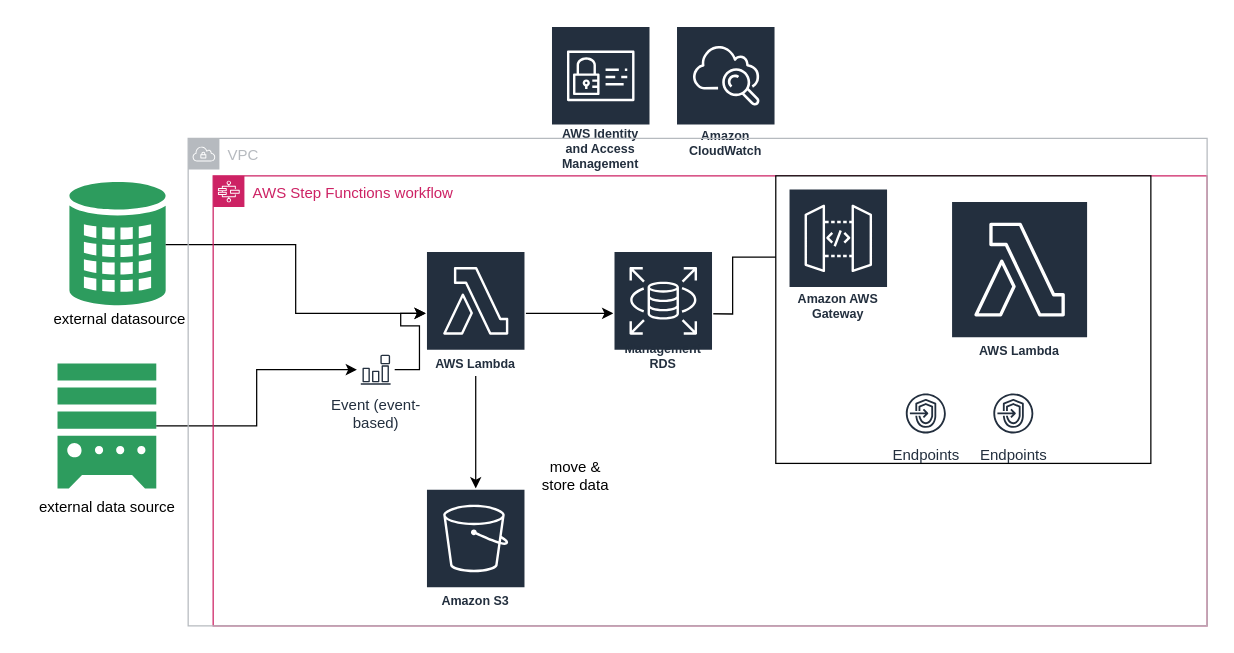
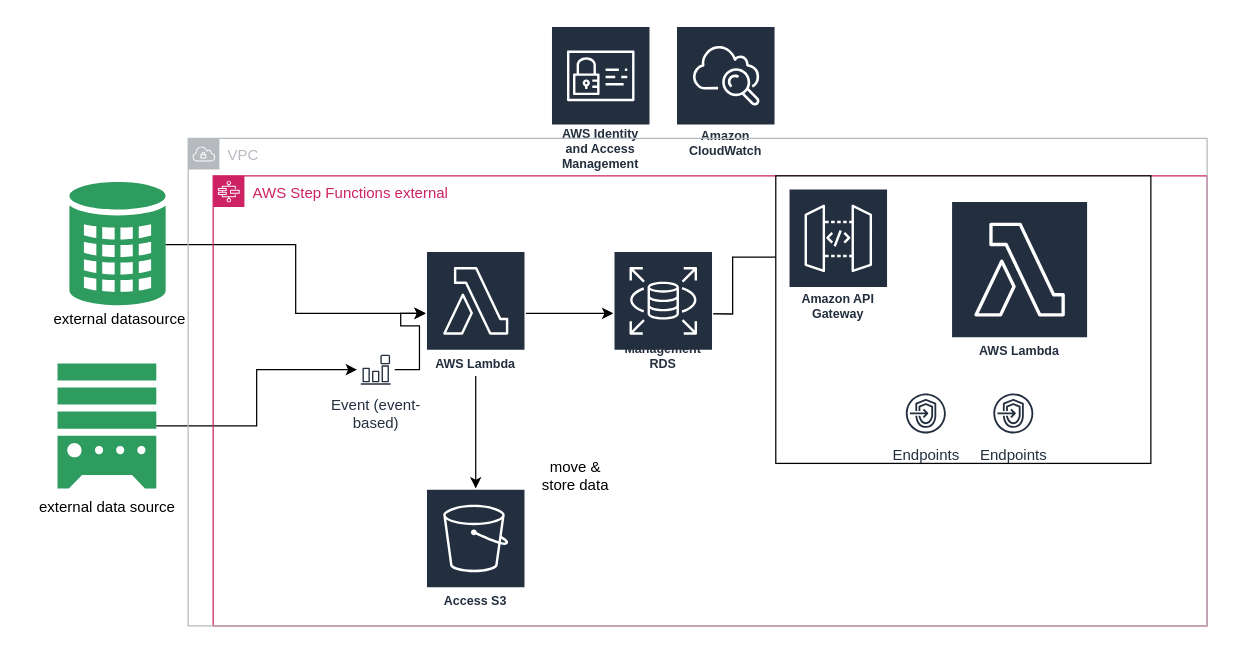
  <mxCell id="0" />
  <mxCell id="1" parent="0" />
  <mxCell id="2" value="AWS Identity and Access Management" style="sketch=0;outlineConnect=0;fontColor=#232F3E;gradientColor=none;strokeColor=#ffffff;fillColor=#232F3E;dashed=0;verticalLabelPosition=middle;verticalAlign=bottom;align=center;html=1;whiteSpace=wrap;fontSize=10;fontStyle=1;spacing=3;shape=mxgraph.aws4.productIcon;prIcon=mxgraph.aws4.identity_and_access_management;" parent="1" vertex="1"><mxGeometry x="440" y="20" width="80" height="120" as="geometry" /></mxCell>
  <mxCell id="3" value="Amazon CloudWatch" style="sketch=0;outlineConnect=0;fontColor=#232F3E;gradientColor=none;strokeColor=#ffffff;fillColor=#232F3E;dashed=0;verticalLabelPosition=middle;verticalAlign=bottom;align=center;html=1;whiteSpace=wrap;fontSize=10;fontStyle=1;spacing=3;shape=mxgraph.aws4.productIcon;prIcon=mxgraph.aws4.cloudwatch;" parent="1" vertex="1"><mxGeometry x="540" y="20" width="80" height="110" as="geometry" /></mxCell>
  <mxCell id="4" style="edgeStyle=orthogonalEdgeStyle;rounded=0;orthogonalLoop=1;jettySize=auto;html=1;" parent="1" source="13" target="24" edge="1"><mxGeometry relative="1" as="geometry"><mxPoint x="500" y="300" as="sourcePoint" /><Array as="points"><mxPoint x="380" y="400" /></Array></mxGeometry></mxCell>
  <mxCell id="5" style="edgeStyle=orthogonalEdgeStyle;rounded=0;orthogonalLoop=1;jettySize=auto;html=1;" parent="1" target="22" edge="1"><mxGeometry relative="1" as="geometry"><mxPoint x="540" y="250" as="sourcePoint" /><mxPoint x="580" y="250" as="targetPoint" /></mxGeometry></mxCell>
  <mxCell id="6" value="" style="group" parent="1" vertex="1" connectable="0"><mxGeometry x="20" y="290" width="130" height="130" as="geometry" /></mxCell>
  <mxCell id="7" value="" style="sketch=0;html=1;aspect=fixed;strokeColor=none;shadow=0;align=center;fillColor=#2D9C5E;verticalAlign=top;labelPosition=center;verticalLabelPosition=bottom;shape=mxgraph.gcp2.external_data_resource" parent="6" vertex="1"><mxGeometry x="25.5" width="79" height="100" as="geometry" /></mxCell>
  <mxCell id="8" value="external data source" style="text;html=1;align=center;verticalAlign=middle;resizable=0;points=[];autosize=1;strokeColor=none;fillColor=none;" parent="6" vertex="1"><mxGeometry y="100" width="130" height="30" as="geometry" /></mxCell>
  <mxCell id="9" value="" style="group" parent="1" vertex="1" connectable="0"><mxGeometry x="30" y="145" width="130" height="125" as="geometry" /></mxCell>
  <mxCell id="10" value="" style="sketch=0;html=1;aspect=fixed;strokeColor=none;shadow=0;align=center;fillColor=#2D9C5E;verticalAlign=top;labelPosition=center;verticalLabelPosition=bottom;shape=mxgraph.gcp2.external_data_center" parent="9" vertex="1"><mxGeometry x="25" width="77" height="100" as="geometry" /></mxCell>
  <mxCell id="11" value="external datasource&lt;br&gt;" style="text;html=1;align=center;verticalAlign=middle;resizable=0;points=[];autosize=1;strokeColor=none;fillColor=none;" parent="9" vertex="1"><mxGeometry y="95" width="130" height="30" as="geometry" /></mxCell>
  <mxCell id="12" style="edgeStyle=orthogonalEdgeStyle;rounded=0;orthogonalLoop=1;jettySize=auto;html=1;" parent="1" source="13" edge="1"><mxGeometry relative="1" as="geometry"><mxPoint x="490" y="250" as="targetPoint" /></mxGeometry></mxCell>
  <mxCell id="13" value="AWS Lambda" style="sketch=0;outlineConnect=0;fontColor=#232F3E;gradientColor=none;strokeColor=#ffffff;fillColor=#232F3E;dashed=0;verticalLabelPosition=middle;verticalAlign=bottom;align=center;html=1;whiteSpace=wrap;fontSize=10;fontStyle=1;spacing=3;shape=mxgraph.aws4.productIcon;prIcon=mxgraph.aws4.lambda;" parent="1" vertex="1"><mxGeometry x="340" y="200" width="80" height="100" as="geometry" /></mxCell>
  <mxCell id="14" style="edgeStyle=orthogonalEdgeStyle;rounded=0;orthogonalLoop=1;jettySize=auto;html=1;" parent="1" source="10" target="13" edge="1"><mxGeometry relative="1" as="geometry" /></mxCell>
  <mxCell id="15" style="edgeStyle=orthogonalEdgeStyle;rounded=0;orthogonalLoop=1;jettySize=auto;html=1;" parent="1" source="17" target="13" edge="1"><mxGeometry relative="1" as="geometry" /></mxCell>
  <mxCell id="16" value="" style="edgeStyle=orthogonalEdgeStyle;rounded=0;orthogonalLoop=1;jettySize=auto;html=1;" edge="1" parent="1" source="7" target="17"><mxGeometry relative="1" as="geometry"><mxPoint x="245" y="320" as="sourcePoint" /><mxPoint x="340" y="250" as="targetPoint" /></mxGeometry></mxCell>
  <mxCell id="17" value="Event (event-&#10;based)" style="sketch=0;outlineConnect=0;fontColor=#232F3E;gradientColor=none;strokeColor=#232F3E;fillColor=#ffffff;dashed=0;verticalLabelPosition=bottom;verticalAlign=top;align=center;html=1;fontSize=12;fontStyle=0;aspect=fixed;shape=mxgraph.aws4.resourceIcon;resIcon=mxgraph.aws4.event_event_based;" vertex="1" parent="1"><mxGeometry x="285" y="280" width="30" height="30" as="geometry" /></mxCell>
- <mxCell id="18" value="AWS Step Functions workflow" style="points=[[0,0],[0.25,0],[0.5,0],[0.75,0],[1,0],[1,0.25],[1,0.5],[1,0.75],[1,1],[0.75,1],[0.5,1],[0.25,1],[0,1],[0,0.75],[0,0.5],[0,0.25]];outlineConnect=0;gradientColor=none;html=1;whiteSpace=wrap;fontSize=12;fontStyle=0;container=1;pointerEvents=0;collapsible=0;recursiveResize=0;shape=mxgraph.aws4.group;grIcon=mxgraph.aws4.group_aws_step_functions_workflow;strokeColor=#CD2264;fillColor=none;verticalAlign=top;align=left;spacingLeft=30;fontColor=#CD2264;dashed=0;" vertex="1" parent="1"><mxGeometry x="170" y="140" width="795" height="360" as="geometry" /></mxCell>
+ <mxCell id="18" value="AWS Step Functions external" style="points=[[0,0],[0.25,0],[0.5,0],[0.75,0],[1,0],[1,0.25],[1,0.5],[1,0.75],[1,1],[0.75,1],[0.5,1],[0.25,1],[0,1],[0,0.75],[0,0.5],[0,0.25]];outlineConnect=0;gradientColor=none;html=1;whiteSpace=wrap;fontSize=12;fontStyle=0;container=1;pointerEvents=0;collapsible=0;recursiveResize=0;shape=mxgraph.aws4.group;grIcon=mxgraph.aws4.group_aws_step_functions_workflow;strokeColor=#CD2264;fillColor=none;verticalAlign=top;align=left;spacingLeft=30;fontColor=#CD2264;dashed=0;" vertex="1" parent="1"><mxGeometry x="170" y="140" width="795" height="360" as="geometry" /></mxCell>
  <mxCell id="19" value="" style="rounded=0;whiteSpace=wrap;html=1;" vertex="1" parent="18"><mxGeometry x="450" width="300" height="230" as="geometry" /></mxCell>
  <mxCell id="20" value="Endpoints" style="sketch=0;outlineConnect=0;fontColor=#232F3E;gradientColor=none;strokeColor=#232F3E;fillColor=#ffffff;dashed=0;verticalLabelPosition=bottom;verticalAlign=top;align=center;html=1;fontSize=12;fontStyle=0;aspect=fixed;shape=mxgraph.aws4.resourceIcon;resIcon=mxgraph.aws4.endpoints;" parent="18" vertex="1"><mxGeometry x="620" y="170" width="40" height="40" as="geometry" /></mxCell>
  <mxCell id="21" value="AWS Lambda" style="sketch=0;outlineConnect=0;fontColor=#232F3E;gradientColor=none;strokeColor=#ffffff;fillColor=#232F3E;dashed=0;verticalLabelPosition=middle;verticalAlign=bottom;align=center;html=1;whiteSpace=wrap;fontSize=10;fontStyle=1;spacing=3;shape=mxgraph.aws4.productIcon;prIcon=mxgraph.aws4.lambda;" vertex="1" parent="18"><mxGeometry x="590" y="20" width="110" height="130" as="geometry" /></mxCell>
- <mxCell id="22" value="Amazon AWS Gateway" style="sketch=0;outlineConnect=0;fontColor=#232F3E;gradientColor=none;strokeColor=#ffffff;fillColor=#232F3E;dashed=0;verticalLabelPosition=middle;verticalAlign=bottom;align=center;html=1;whiteSpace=wrap;fontSize=10;fontStyle=1;spacing=3;shape=mxgraph.aws4.productIcon;prIcon=mxgraph.aws4.api_gateway;" parent="18" vertex="1"><mxGeometry x="460" y="10" width="80" height="110" as="geometry" /></mxCell>
+ <mxCell id="22" value="Amazon API Gateway" style="sketch=0;outlineConnect=0;fontColor=#232F3E;gradientColor=none;strokeColor=#ffffff;fillColor=#232F3E;dashed=0;verticalLabelPosition=middle;verticalAlign=bottom;align=center;html=1;whiteSpace=wrap;fontSize=10;fontStyle=1;spacing=3;shape=mxgraph.aws4.productIcon;prIcon=mxgraph.aws4.api_gateway;" parent="18" vertex="1"><mxGeometry x="460" y="10" width="80" height="110" as="geometry" /></mxCell>
  <mxCell id="23" value="Endpoints" style="sketch=0;outlineConnect=0;fontColor=#232F3E;gradientColor=none;strokeColor=#232F3E;fillColor=#ffffff;dashed=0;verticalLabelPosition=bottom;verticalAlign=top;align=center;html=1;fontSize=12;fontStyle=0;aspect=fixed;shape=mxgraph.aws4.resourceIcon;resIcon=mxgraph.aws4.endpoints;" parent="18" vertex="1"><mxGeometry x="550" y="170" width="40" height="40" as="geometry" /></mxCell>
- <mxCell id="24" value="Amazon S3" style="sketch=0;outlineConnect=0;fontColor=#232F3E;gradientColor=none;strokeColor=#ffffff;fillColor=#232F3E;dashed=0;verticalLabelPosition=middle;verticalAlign=bottom;align=center;html=1;whiteSpace=wrap;fontSize=10;fontStyle=1;spacing=3;shape=mxgraph.aws4.productIcon;prIcon=mxgraph.aws4.s3;" parent="18" vertex="1"><mxGeometry x="170" y="250" width="80" height="100" as="geometry" /></mxCell>
+ <mxCell id="24" value="Access S3" style="sketch=0;outlineConnect=0;fontColor=#232F3E;gradientColor=none;strokeColor=#ffffff;fillColor=#232F3E;dashed=0;verticalLabelPosition=middle;verticalAlign=bottom;align=center;html=1;whiteSpace=wrap;fontSize=10;fontStyle=1;spacing=3;shape=mxgraph.aws4.productIcon;prIcon=mxgraph.aws4.s3;" parent="18" vertex="1"><mxGeometry x="170" y="250" width="80" height="100" as="geometry" /></mxCell>
  <mxCell id="25" value="Management RDS" style="sketch=0;outlineConnect=0;fontColor=#232F3E;gradientColor=none;strokeColor=#ffffff;fillColor=#232F3E;dashed=0;verticalLabelPosition=middle;verticalAlign=bottom;align=center;html=1;whiteSpace=wrap;fontSize=10;fontStyle=1;spacing=3;shape=mxgraph.aws4.productIcon;prIcon=mxgraph.aws4.rds;" vertex="1" parent="18"><mxGeometry x="320" y="60" width="80" height="100" as="geometry" /></mxCell>
  <mxCell id="26" value="VPC" style="sketch=0;outlineConnect=0;gradientColor=none;html=1;whiteSpace=wrap;fontSize=12;fontStyle=0;shape=mxgraph.aws4.group;grIcon=mxgraph.aws4.group_vpc;strokeColor=#B6BABF;fillColor=none;verticalAlign=top;align=left;spacingLeft=30;fontColor=#B6BABF;dashed=0;movable=1;resizable=1;rotatable=1;deletable=1;editable=1;locked=0;connectable=1;" parent="18" vertex="1"><mxGeometry x="-20" y="-30" width="815" height="390" as="geometry" /></mxCell>
  <mxCell id="27" value="move &amp;amp; store data" style="text;html=1;strokeColor=none;fillColor=none;align=center;verticalAlign=middle;whiteSpace=wrap;rounded=0;" vertex="1" parent="1"><mxGeometry x="430" y="365" width="60" height="30" as="geometry" /></mxCell>
  <mxCell id="28" style="edgeStyle=orthogonalEdgeStyle;rounded=0;orthogonalLoop=1;jettySize=auto;html=1;exitX=0.5;exitY=1;exitDx=0;exitDy=0;" edge="1" parent="1" source="18" target="18"><mxGeometry relative="1" as="geometry" /></mxCell>
